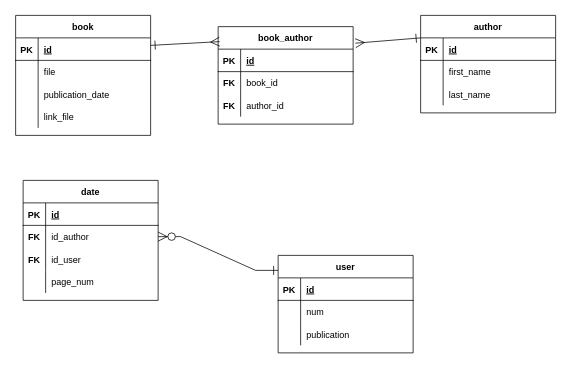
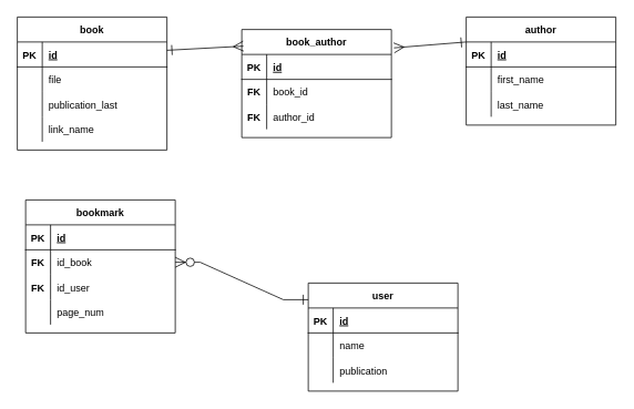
  <mxCell id="0" />
  <mxCell id="1" parent="0" />
  <mxCell id="2" value="book" style="shape=table;startSize=30;container=1;collapsible=1;childLayout=tableLayout;fixedRows=1;rowLines=0;fontStyle=1;align=center;resizeLast=1;" parent="1" vertex="1"><mxGeometry x="20" y="20" width="180" height="160" as="geometry" /></mxCell>
  <mxCell id="3" value="" style="shape=tableRow;horizontal=0;startSize=0;swimlaneHead=0;swimlaneBody=0;fillColor=none;collapsible=0;dropTarget=0;points=[[0,0.5],[1,0.5]];portConstraint=eastwest;top=0;left=0;right=0;bottom=1;" parent="2" vertex="1"><mxGeometry y="30" width="180" height="30" as="geometry" /></mxCell>
  <mxCell id="4" value="PK" style="shape=partialRectangle;connectable=0;fillColor=none;top=0;left=0;bottom=0;right=0;fontStyle=1;overflow=hidden;" parent="3" vertex="1"><mxGeometry width="30" height="30" as="geometry"><mxRectangle width="30" height="30" as="alternateBounds" /></mxGeometry></mxCell>
  <mxCell id="5" value="id" style="shape=partialRectangle;connectable=0;fillColor=none;top=0;left=0;bottom=0;right=0;align=left;spacingLeft=6;fontStyle=5;overflow=hidden;" parent="3" vertex="1"><mxGeometry x="30" width="150" height="30" as="geometry"><mxRectangle width="150" height="30" as="alternateBounds" /></mxGeometry></mxCell>
  <mxCell id="6" value="" style="shape=tableRow;horizontal=0;startSize=0;swimlaneHead=0;swimlaneBody=0;fillColor=none;collapsible=0;dropTarget=0;points=[[0,0.5],[1,0.5]];portConstraint=eastwest;top=0;left=0;right=0;bottom=0;" parent="2" vertex="1"><mxGeometry y="60" width="180" height="30" as="geometry" /></mxCell>
  <mxCell id="7" value="" style="shape=partialRectangle;connectable=0;fillColor=none;top=0;left=0;bottom=0;right=0;editable=1;overflow=hidden;" parent="6" vertex="1"><mxGeometry width="30" height="30" as="geometry"><mxRectangle width="30" height="30" as="alternateBounds" /></mxGeometry></mxCell>
  <mxCell id="8" value="file" style="shape=partialRectangle;connectable=0;fillColor=none;top=0;left=0;bottom=0;right=0;align=left;spacingLeft=6;overflow=hidden;" parent="6" vertex="1"><mxGeometry x="30" width="150" height="30" as="geometry"><mxRectangle width="150" height="30" as="alternateBounds" /></mxGeometry></mxCell>
  <mxCell id="9" value="" style="shape=tableRow;horizontal=0;startSize=0;swimlaneHead=0;swimlaneBody=0;fillColor=none;collapsible=0;dropTarget=0;points=[[0,0.5],[1,0.5]];portConstraint=eastwest;top=0;left=0;right=0;bottom=0;" parent="2" vertex="1"><mxGeometry y="90" width="180" height="30" as="geometry" /></mxCell>
  <mxCell id="10" value="" style="shape=partialRectangle;connectable=0;fillColor=none;top=0;left=0;bottom=0;right=0;editable=1;overflow=hidden;" parent="9" vertex="1"><mxGeometry width="30" height="30" as="geometry"><mxRectangle width="30" height="30" as="alternateBounds" /></mxGeometry></mxCell>
- <mxCell id="11" value="publication_date" style="shape=partialRectangle;connectable=0;fillColor=none;top=0;left=0;bottom=0;right=0;align=left;spacingLeft=6;overflow=hidden;" parent="9" vertex="1"><mxGeometry x="30" width="150" height="30" as="geometry"><mxRectangle width="150" height="30" as="alternateBounds" /></mxGeometry></mxCell>
+ <mxCell id="11" value="publication_last" style="shape=partialRectangle;connectable=0;fillColor=none;top=0;left=0;bottom=0;right=0;align=left;spacingLeft=6;overflow=hidden;" parent="9" vertex="1"><mxGeometry x="30" width="150" height="30" as="geometry"><mxRectangle width="150" height="30" as="alternateBounds" /></mxGeometry></mxCell>
  <mxCell id="12" value="" style="shape=tableRow;horizontal=0;startSize=0;swimlaneHead=0;swimlaneBody=0;fillColor=none;collapsible=0;dropTarget=0;points=[[0,0.5],[1,0.5]];portConstraint=eastwest;top=0;left=0;right=0;bottom=0;" parent="2" vertex="1"><mxGeometry y="120" width="180" height="30" as="geometry" /></mxCell>
  <mxCell id="13" value="" style="shape=partialRectangle;connectable=0;fillColor=none;top=0;left=0;bottom=0;right=0;editable=1;overflow=hidden;" parent="12" vertex="1"><mxGeometry width="30" height="30" as="geometry"><mxRectangle width="30" height="30" as="alternateBounds" /></mxGeometry></mxCell>
- <mxCell id="14" value="link_file" style="shape=partialRectangle;connectable=0;fillColor=none;top=0;left=0;bottom=0;right=0;align=left;spacingLeft=6;overflow=hidden;" parent="12" vertex="1"><mxGeometry x="30" width="150" height="30" as="geometry"><mxRectangle width="150" height="30" as="alternateBounds" /></mxGeometry></mxCell>
+ <mxCell id="14" value="link_name" style="shape=partialRectangle;connectable=0;fillColor=none;top=0;left=0;bottom=0;right=0;align=left;spacingLeft=6;overflow=hidden;" parent="12" vertex="1"><mxGeometry x="30" width="150" height="30" as="geometry"><mxRectangle width="150" height="30" as="alternateBounds" /></mxGeometry></mxCell>
  <mxCell id="15" value="author" style="shape=table;startSize=30;container=1;collapsible=1;childLayout=tableLayout;fixedRows=1;rowLines=0;fontStyle=1;align=center;resizeLast=1;" parent="1" vertex="1"><mxGeometry x="560" y="20" width="180" height="130" as="geometry" /></mxCell>
  <mxCell id="16" value="" style="shape=tableRow;horizontal=0;startSize=0;swimlaneHead=0;swimlaneBody=0;fillColor=none;collapsible=0;dropTarget=0;points=[[0,0.5],[1,0.5]];portConstraint=eastwest;top=0;left=0;right=0;bottom=1;" parent="15" vertex="1"><mxGeometry y="30" width="180" height="30" as="geometry" /></mxCell>
  <mxCell id="17" value="PK" style="shape=partialRectangle;connectable=0;fillColor=none;top=0;left=0;bottom=0;right=0;fontStyle=1;overflow=hidden;" parent="16" vertex="1"><mxGeometry width="30" height="30" as="geometry"><mxRectangle width="30" height="30" as="alternateBounds" /></mxGeometry></mxCell>
  <mxCell id="18" value="id" style="shape=partialRectangle;connectable=0;fillColor=none;top=0;left=0;bottom=0;right=0;align=left;spacingLeft=6;fontStyle=5;overflow=hidden;" parent="16" vertex="1"><mxGeometry x="30" width="150" height="30" as="geometry"><mxRectangle width="150" height="30" as="alternateBounds" /></mxGeometry></mxCell>
  <mxCell id="19" value="" style="shape=tableRow;horizontal=0;startSize=0;swimlaneHead=0;swimlaneBody=0;fillColor=none;collapsible=0;dropTarget=0;points=[[0,0.5],[1,0.5]];portConstraint=eastwest;top=0;left=0;right=0;bottom=0;" parent="15" vertex="1"><mxGeometry y="60" width="180" height="30" as="geometry" /></mxCell>
  <mxCell id="20" value="" style="shape=partialRectangle;connectable=0;fillColor=none;top=0;left=0;bottom=0;right=0;editable=1;overflow=hidden;" parent="19" vertex="1"><mxGeometry width="30" height="30" as="geometry"><mxRectangle width="30" height="30" as="alternateBounds" /></mxGeometry></mxCell>
  <mxCell id="21" value="first_name" style="shape=partialRectangle;connectable=0;fillColor=none;top=0;left=0;bottom=0;right=0;align=left;spacingLeft=6;overflow=hidden;" parent="19" vertex="1"><mxGeometry x="30" width="150" height="30" as="geometry"><mxRectangle width="150" height="30" as="alternateBounds" /></mxGeometry></mxCell>
  <mxCell id="22" value="" style="shape=tableRow;horizontal=0;startSize=0;swimlaneHead=0;swimlaneBody=0;fillColor=none;collapsible=0;dropTarget=0;points=[[0,0.5],[1,0.5]];portConstraint=eastwest;top=0;left=0;right=0;bottom=0;" parent="15" vertex="1"><mxGeometry y="90" width="180" height="30" as="geometry" /></mxCell>
  <mxCell id="23" value="" style="shape=partialRectangle;connectable=0;fillColor=none;top=0;left=0;bottom=0;right=0;editable=1;overflow=hidden;" parent="22" vertex="1"><mxGeometry width="30" height="30" as="geometry"><mxRectangle width="30" height="30" as="alternateBounds" /></mxGeometry></mxCell>
  <mxCell id="24" value="last_name" style="shape=partialRectangle;connectable=0;fillColor=none;top=0;left=0;bottom=0;right=0;align=left;spacingLeft=6;overflow=hidden;" parent="22" vertex="1"><mxGeometry x="30" width="150" height="30" as="geometry"><mxRectangle width="150" height="30" as="alternateBounds" /></mxGeometry></mxCell>
  <mxCell id="25" value="book_author" style="shape=table;startSize=30;container=1;collapsible=1;childLayout=tableLayout;fixedRows=1;rowLines=0;fontStyle=1;align=center;resizeLast=1;" parent="1" vertex="1"><mxGeometry x="290" y="35" width="180" height="130" as="geometry" /></mxCell>
  <mxCell id="26" value="" style="shape=tableRow;horizontal=0;startSize=0;swimlaneHead=0;swimlaneBody=0;fillColor=none;collapsible=0;dropTarget=0;points=[[0,0.5],[1,0.5]];portConstraint=eastwest;top=0;left=0;right=0;bottom=1;strokeColor=default;strokeWidth=1;" parent="25" vertex="1"><mxGeometry y="30" width="180" height="30" as="geometry" /></mxCell>
  <mxCell id="27" value="PK" style="shape=partialRectangle;connectable=0;fillColor=none;top=0;left=0;bottom=0;right=0;fontStyle=1;overflow=hidden;strokeColor=default;strokeWidth=1;" parent="26" vertex="1"><mxGeometry width="30" height="30" as="geometry"><mxRectangle width="30" height="30" as="alternateBounds" /></mxGeometry></mxCell>
  <mxCell id="28" value="id" style="shape=partialRectangle;connectable=0;fillColor=none;top=0;left=0;bottom=0;right=0;align=left;spacingLeft=6;fontStyle=5;overflow=hidden;strokeColor=default;strokeWidth=1;" parent="26" vertex="1"><mxGeometry x="30" width="150" height="30" as="geometry"><mxRectangle width="150" height="30" as="alternateBounds" /></mxGeometry></mxCell>
  <mxCell id="29" value="" style="shape=tableRow;horizontal=0;startSize=0;swimlaneHead=0;swimlaneBody=0;fillColor=none;collapsible=0;dropTarget=0;points=[[0,0.5],[1,0.5]];portConstraint=eastwest;top=0;left=0;right=0;bottom=0;" parent="25" vertex="1"><mxGeometry y="60" width="180" height="30" as="geometry" /></mxCell>
  <mxCell id="30" value="FK" style="shape=partialRectangle;connectable=0;fillColor=none;top=0;left=0;bottom=0;right=0;editable=1;overflow=hidden;fontStyle=1" parent="29" vertex="1"><mxGeometry width="30" height="30" as="geometry"><mxRectangle width="30" height="30" as="alternateBounds" /></mxGeometry></mxCell>
  <mxCell id="31" value="book_id" style="shape=partialRectangle;connectable=0;fillColor=none;top=0;left=0;bottom=0;right=0;align=left;spacingLeft=6;overflow=hidden;" parent="29" vertex="1"><mxGeometry x="30" width="150" height="30" as="geometry"><mxRectangle width="150" height="30" as="alternateBounds" /></mxGeometry></mxCell>
  <mxCell id="32" value="" style="shape=tableRow;horizontal=0;startSize=0;swimlaneHead=0;swimlaneBody=0;fillColor=none;collapsible=0;dropTarget=0;points=[[0,0.5],[1,0.5]];portConstraint=eastwest;top=0;left=0;right=0;bottom=0;" parent="25" vertex="1"><mxGeometry y="90" width="180" height="30" as="geometry" /></mxCell>
  <mxCell id="33" value="FK" style="shape=partialRectangle;connectable=0;fillColor=none;top=0;left=0;bottom=0;right=0;editable=1;overflow=hidden;fontStyle=1" parent="32" vertex="1"><mxGeometry width="30" height="30" as="geometry"><mxRectangle width="30" height="30" as="alternateBounds" /></mxGeometry></mxCell>
  <mxCell id="34" value="author_id" style="shape=partialRectangle;connectable=0;fillColor=none;top=0;left=0;bottom=0;right=0;align=left;spacingLeft=6;overflow=hidden;" parent="32" vertex="1"><mxGeometry x="30" width="150" height="30" as="geometry"><mxRectangle width="150" height="30" as="alternateBounds" /></mxGeometry></mxCell>
  <mxCell id="35" value="" style="fontSize=12;html=1;endArrow=ERmany;rounded=0;entryX=0.011;entryY=0.154;entryDx=0;entryDy=0;startArrow=ERone;startFill=0;entryPerimeter=0;strokeWidth=1;jumpSize=6;startSize=10;endSize=10;" parent="1" target="25" edge="1"><mxGeometry width="100" height="100" relative="1" as="geometry"><mxPoint x="200" y="60" as="sourcePoint" /><mxPoint x="290" y="70" as="targetPoint" /><Array as="points" /></mxGeometry></mxCell>
  <mxCell id="36" value="" style="fontSize=12;html=1;endArrow=ERmany;rounded=0;entryX=1.017;entryY=0.17;entryDx=0;entryDy=0;startArrow=ERone;startFill=0;entryPerimeter=0;strokeWidth=1;jumpSize=6;startSize=10;endSize=10;exitX=0;exitY=0;exitDx=0;exitDy=0;exitPerimeter=0;" parent="1" source="16" target="25" edge="1"><mxGeometry width="100" height="100" relative="1" as="geometry"><mxPoint x="530" y="70" as="sourcePoint" /><mxPoint x="622.34" y="72.24" as="targetPoint" /><Array as="points" /></mxGeometry></mxCell>
  <mxCell id="37" value="user" style="shape=table;startSize=30;container=1;collapsible=1;childLayout=tableLayout;fixedRows=1;rowLines=0;fontStyle=1;align=center;resizeLast=1;" parent="1" vertex="1"><mxGeometry x="370" y="340" width="180" height="130" as="geometry" /></mxCell>
  <mxCell id="38" value="" style="shape=tableRow;horizontal=0;startSize=0;swimlaneHead=0;swimlaneBody=0;fillColor=none;collapsible=0;dropTarget=0;points=[[0,0.5],[1,0.5]];portConstraint=eastwest;top=0;left=0;right=0;bottom=1;" parent="37" vertex="1"><mxGeometry y="30" width="180" height="30" as="geometry" /></mxCell>
  <mxCell id="39" value="PK" style="shape=partialRectangle;connectable=0;fillColor=none;top=0;left=0;bottom=0;right=0;fontStyle=1;overflow=hidden;" parent="38" vertex="1"><mxGeometry width="30" height="30" as="geometry"><mxRectangle width="30" height="30" as="alternateBounds" /></mxGeometry></mxCell>
  <mxCell id="40" value="id" style="shape=partialRectangle;connectable=0;fillColor=none;top=0;left=0;bottom=0;right=0;align=left;spacingLeft=6;fontStyle=5;overflow=hidden;" parent="38" vertex="1"><mxGeometry x="30" width="150" height="30" as="geometry"><mxRectangle width="150" height="30" as="alternateBounds" /></mxGeometry></mxCell>
  <mxCell id="41" value="" style="shape=tableRow;horizontal=0;startSize=0;swimlaneHead=0;swimlaneBody=0;fillColor=none;collapsible=0;dropTarget=0;points=[[0,0.5],[1,0.5]];portConstraint=eastwest;top=0;left=0;right=0;bottom=0;" parent="37" vertex="1"><mxGeometry y="60" width="180" height="30" as="geometry" /></mxCell>
  <mxCell id="42" value="" style="shape=partialRectangle;connectable=0;fillColor=none;top=0;left=0;bottom=0;right=0;editable=1;overflow=hidden;" parent="41" vertex="1"><mxGeometry width="30" height="30" as="geometry"><mxRectangle width="30" height="30" as="alternateBounds" /></mxGeometry></mxCell>
- <mxCell id="43" value="num" style="shape=partialRectangle;connectable=0;fillColor=none;top=0;left=0;bottom=0;right=0;align=left;spacingLeft=6;overflow=hidden;" parent="41" vertex="1"><mxGeometry x="30" width="150" height="30" as="geometry"><mxRectangle width="150" height="30" as="alternateBounds" /></mxGeometry></mxCell>
+ <mxCell id="43" value="name" style="shape=partialRectangle;connectable=0;fillColor=none;top=0;left=0;bottom=0;right=0;align=left;spacingLeft=6;overflow=hidden;" parent="41" vertex="1"><mxGeometry x="30" width="150" height="30" as="geometry"><mxRectangle width="150" height="30" as="alternateBounds" /></mxGeometry></mxCell>
  <mxCell id="44" value="" style="shape=tableRow;horizontal=0;startSize=0;swimlaneHead=0;swimlaneBody=0;fillColor=none;collapsible=0;dropTarget=0;points=[[0,0.5],[1,0.5]];portConstraint=eastwest;top=0;left=0;right=0;bottom=0;" parent="37" vertex="1"><mxGeometry y="90" width="180" height="30" as="geometry" /></mxCell>
  <mxCell id="45" value="" style="shape=partialRectangle;connectable=0;fillColor=none;top=0;left=0;bottom=0;right=0;editable=1;overflow=hidden;" parent="44" vertex="1"><mxGeometry width="30" height="30" as="geometry"><mxRectangle width="30" height="30" as="alternateBounds" /></mxGeometry></mxCell>
  <mxCell id="46" value="publication" style="shape=partialRectangle;connectable=0;fillColor=none;top=0;left=0;bottom=0;right=0;align=left;spacingLeft=6;overflow=hidden;" parent="44" vertex="1"><mxGeometry x="30" width="150" height="30" as="geometry"><mxRectangle width="150" height="30" as="alternateBounds" /></mxGeometry></mxCell>
- <mxCell id="47" value="date" style="shape=table;startSize=30;container=1;collapsible=1;childLayout=tableLayout;fixedRows=1;rowLines=0;fontStyle=1;align=center;resizeLast=1;" parent="1" vertex="1"><mxGeometry x="30" y="240" width="180" height="160" as="geometry" /></mxCell>
+ <mxCell id="47" value="bookmark" style="shape=table;startSize=30;container=1;collapsible=1;childLayout=tableLayout;fixedRows=1;rowLines=0;fontStyle=1;align=center;resizeLast=1;" parent="1" vertex="1"><mxGeometry x="30" y="240" width="180" height="160" as="geometry" /></mxCell>
  <mxCell id="48" value="" style="shape=tableRow;horizontal=0;startSize=0;swimlaneHead=0;swimlaneBody=0;fillColor=none;collapsible=0;dropTarget=0;points=[[0,0.5],[1,0.5]];portConstraint=eastwest;top=0;left=0;right=0;bottom=1;" parent="47" vertex="1"><mxGeometry y="30" width="180" height="30" as="geometry" /></mxCell>
  <mxCell id="49" value="PK" style="shape=partialRectangle;connectable=0;fillColor=none;top=0;left=0;bottom=0;right=0;fontStyle=1;overflow=hidden;" parent="48" vertex="1"><mxGeometry width="30" height="30" as="geometry"><mxRectangle width="30" height="30" as="alternateBounds" /></mxGeometry></mxCell>
  <mxCell id="50" value="id" style="shape=partialRectangle;connectable=0;fillColor=none;top=0;left=0;bottom=0;right=0;align=left;spacingLeft=6;fontStyle=5;overflow=hidden;" parent="48" vertex="1"><mxGeometry x="30" width="150" height="30" as="geometry"><mxRectangle width="150" height="30" as="alternateBounds" /></mxGeometry></mxCell>
  <mxCell id="51" value="" style="shape=tableRow;horizontal=0;startSize=0;swimlaneHead=0;swimlaneBody=0;fillColor=none;collapsible=0;dropTarget=0;points=[[0,0.5],[1,0.5]];portConstraint=eastwest;top=0;left=0;right=0;bottom=0;" parent="47" vertex="1"><mxGeometry y="60" width="180" height="30" as="geometry" /></mxCell>
  <mxCell id="52" value="FK" style="shape=partialRectangle;connectable=0;fillColor=none;top=0;left=0;bottom=0;right=0;editable=1;overflow=hidden;fontStyle=1" parent="51" vertex="1"><mxGeometry width="30" height="30" as="geometry"><mxRectangle width="30" height="30" as="alternateBounds" /></mxGeometry></mxCell>
- <mxCell id="53" value="id_author" style="shape=partialRectangle;connectable=0;fillColor=none;top=0;left=0;bottom=0;right=0;align=left;spacingLeft=6;overflow=hidden;" parent="51" vertex="1"><mxGeometry x="30" width="150" height="30" as="geometry"><mxRectangle width="150" height="30" as="alternateBounds" /></mxGeometry></mxCell>
+ <mxCell id="53" value="id_book" style="shape=partialRectangle;connectable=0;fillColor=none;top=0;left=0;bottom=0;right=0;align=left;spacingLeft=6;overflow=hidden;" parent="51" vertex="1"><mxGeometry x="30" width="150" height="30" as="geometry"><mxRectangle width="150" height="30" as="alternateBounds" /></mxGeometry></mxCell>
  <mxCell id="54" value="" style="shape=tableRow;horizontal=0;startSize=0;swimlaneHead=0;swimlaneBody=0;fillColor=none;collapsible=0;dropTarget=0;points=[[0,0.5],[1,0.5]];portConstraint=eastwest;top=0;left=0;right=0;bottom=0;" parent="47" vertex="1"><mxGeometry y="90" width="180" height="30" as="geometry" /></mxCell>
  <mxCell id="55" value="FK" style="shape=partialRectangle;connectable=0;fillColor=none;top=0;left=0;bottom=0;right=0;editable=1;overflow=hidden;fontStyle=1" parent="54" vertex="1"><mxGeometry width="30" height="30" as="geometry"><mxRectangle width="30" height="30" as="alternateBounds" /></mxGeometry></mxCell>
  <mxCell id="56" value="id_user" style="shape=partialRectangle;connectable=0;fillColor=none;top=0;left=0;bottom=0;right=0;align=left;spacingLeft=6;overflow=hidden;" parent="54" vertex="1"><mxGeometry x="30" width="150" height="30" as="geometry"><mxRectangle width="150" height="30" as="alternateBounds" /></mxGeometry></mxCell>
  <mxCell id="57" value="" style="shape=tableRow;horizontal=0;startSize=0;swimlaneHead=0;swimlaneBody=0;fillColor=none;collapsible=0;dropTarget=0;points=[[0,0.5],[1,0.5]];portConstraint=eastwest;top=0;left=0;right=0;bottom=0;" parent="47" vertex="1"><mxGeometry y="120" width="180" height="30" as="geometry" /></mxCell>
  <mxCell id="58" value="" style="shape=partialRectangle;connectable=0;fillColor=none;top=0;left=0;bottom=0;right=0;editable=1;overflow=hidden;" parent="57" vertex="1"><mxGeometry width="30" height="30" as="geometry"><mxRectangle width="30" height="30" as="alternateBounds" /></mxGeometry></mxCell>
  <mxCell id="59" value="page_num" style="shape=partialRectangle;connectable=0;fillColor=none;top=0;left=0;bottom=0;right=0;align=left;spacingLeft=6;overflow=hidden;" parent="57" vertex="1"><mxGeometry x="30" width="150" height="30" as="geometry"><mxRectangle width="150" height="30" as="alternateBounds" /></mxGeometry></mxCell>
  <mxCell id="60" value="" style="edgeStyle=entityRelationEdgeStyle;fontSize=12;html=1;endArrow=ERzeroToMany;endFill=1;rounded=0;entryX=1;entryY=0.5;entryDx=0;entryDy=0;exitX=0;exitY=0.154;exitDx=0;exitDy=0;exitPerimeter=0;startArrow=ERone;startFill=0;endSize=10;startSize=10;" parent="1" source="37" target="51" edge="1"><mxGeometry width="100" height="100" relative="1" as="geometry"><mxPoint x="550" y="450" as="sourcePoint" /><mxPoint x="650" y="350" as="targetPoint" /></mxGeometry></mxCell>
